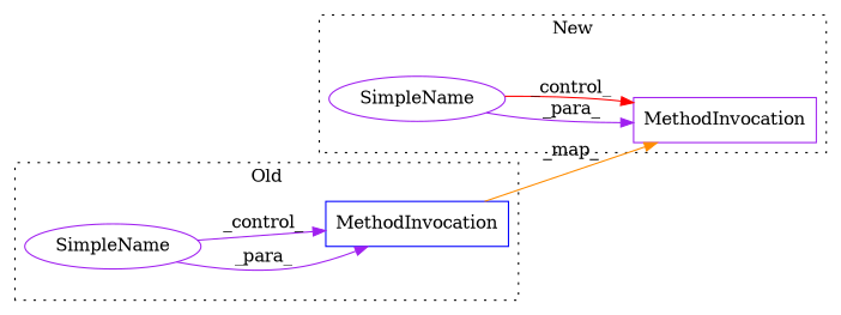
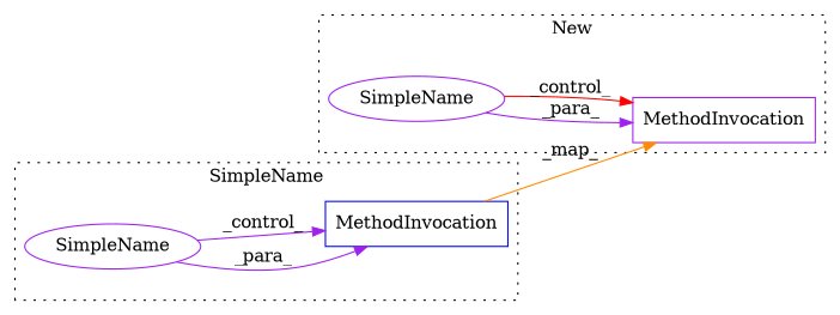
  digraph {
    rankdir=LR
    node [a=32 l="15,1" shape=box color=purple]
    edge [color=purple]
    n1 [label=MethodInvocation s="11159,11212" color=blue]
    n2 [a=42 l=2 label=SimpleName s=11127 shape=ellipse]
    n3 [label=MethodInvocation s="9803,9841"]
    n4 [a=42 l=2 label=SimpleName s=9770 shape=ellipse]
    subgraph cluster_1 {
-     label=Old
+     label=SimpleName
      style=dotted
      n1
      n2
    }
    subgraph cluster_2 {
      label=New
      style=dotted
      n3
      n4
    }
    n1 -> n3 [label=_map_ color=darkorange]
    n2 -> n1 [label=_para_]
    n2 -> n1 [label=_control_]
    n4 -> n3 [label=_para_]
    n4 -> n3 [label=_control_ color=red]
  }
